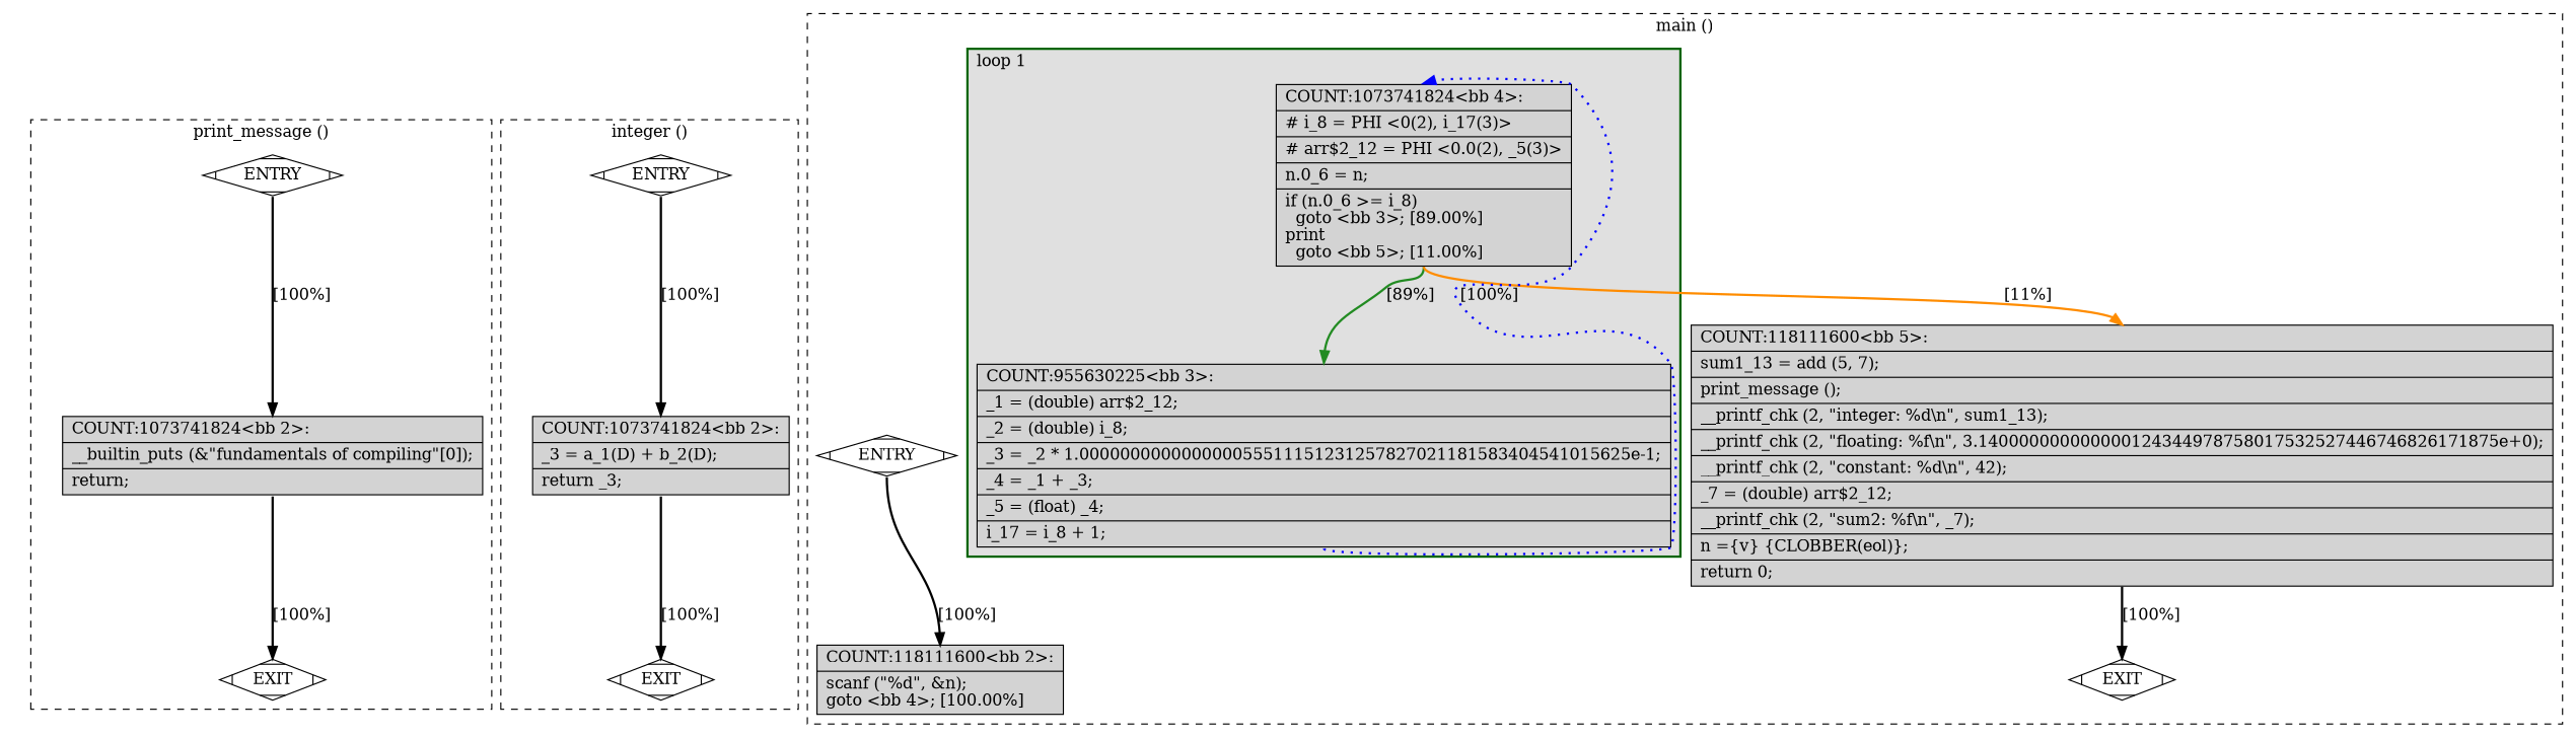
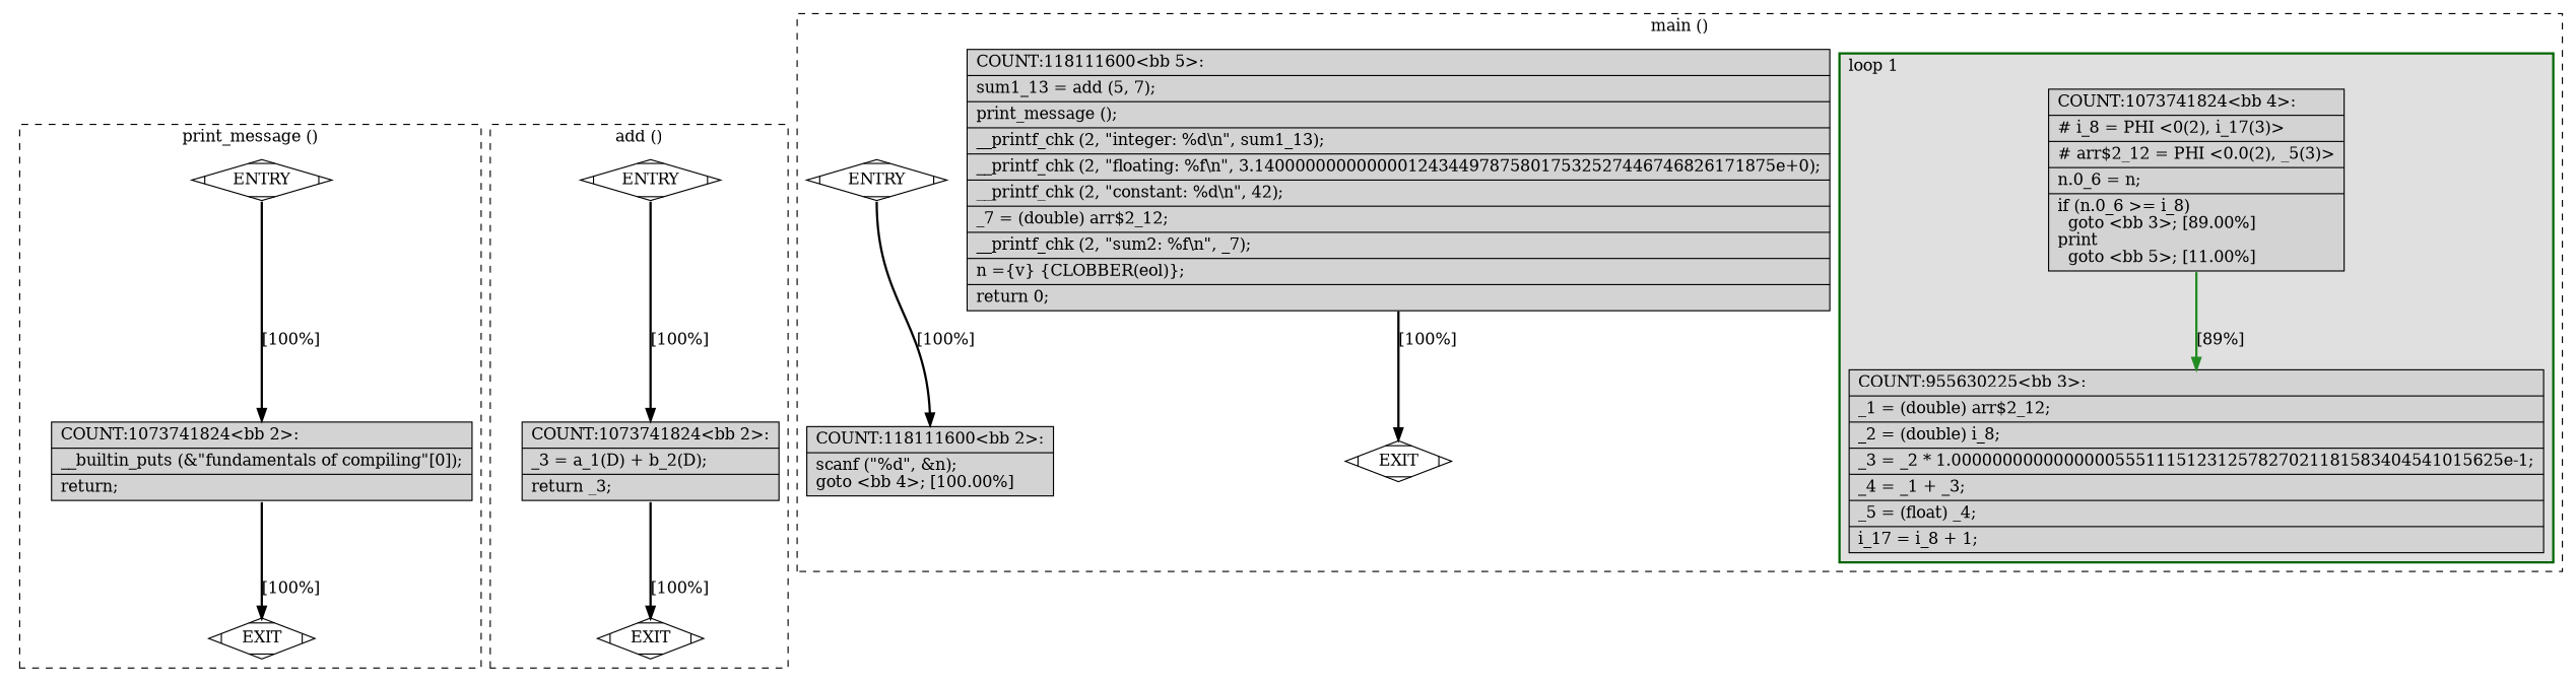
  digraph {
    node [fillcolor=white shape=Mdiamond style=filled]
    edge [constraint=true headport=n style="solid,bold" tailport=s color=black weight=10]
    n1 [label=ENTRY]
    n2 [label=EXIT]
    n3 [fillcolor=lightgrey label="{COUNT:1073741824\<bb\ 2\>:\l|__builtin_puts\ (&\"fundamentals\ of\ compiling\"[0]);\l|return;\l}" shape=record]
    n4 [label=ENTRY]
    n5 [label=EXIT]
    n6 [fillcolor=lightgrey label="{COUNT:1073741824\<bb\ 2\>:\l|_3\ =\ a_1(D)\ +\ b_2(D);\l|return\ _3;\l}" shape=record]
    n7 [fillcolor=lightgrey label="{COUNT:1073741824\<bb\ 4\>:\l|#\ i_8\ =\ PHI\ \<0(2),\ i_17(3)\>\l|#\ arr$2_12\ =\ PHI\ \<0.0(2),\ _5(3)\>\l|n.0_6\ =\ n;\l|if\ (n.0_6\ \>=\ i_8)\l\ \ goto\ \<bb\ 3\>;\ [89.00%]\lprint\l\ \ goto\ \<bb\ 5\>;\ [11.00%]\l}" shape=record]
    n8 [fillcolor=lightgrey label="{COUNT:955630225\<bb\ 3\>:\l|_1\ =\ (double)\ arr$2_12;\l|_2\ =\ (double)\ i_8;\l|_3\ =\ _2\ *\ 1.000000000000000055511151231257827021181583404541015625e-1;\l|_4\ =\ _1\ +\ _3;\l|_5\ =\ (float)\ _4;\l|i_17\ =\ i_8\ +\ 1;\l}" shape=record]
    n9 [fillcolor=lightgrey label="{COUNT:118111600\<bb\ 5\>:\l|sum1_13\ =\ add\ (5,\ 7);\l|print_message\ ();\l|__printf_chk\ (2,\ \"integer:\ %d\\n\",\ sum1_13);\l|__printf_chk\ (2,\ \"floating:\ %f\\n\",\ 3.140000000000000124344978758017532527446746826171875e+0);\l|__printf_chk\ (2,\ \"constant:\ %d\\n\",\ 42);\l|_7\ =\ (double)\ arr$2_12;\l|__printf_chk\ (2,\ \"sum2:\ %f\\n\",\ _7);\l|n\ =\{v\}\ \{CLOBBER(eol)\};\l|return\ 0;\l}" shape=record]
    n10 [label=ENTRY]
    n11 [label=EXIT]
    n12 [fillcolor=lightgrey label="{COUNT:118111600\<bb\ 2\>:\l|scanf\ (\"%d\",\ &n);\lgoto\ \<bb\ 4\>;\ [100.00%]\l}" shape=record]
    subgraph cluster_1 {
      color=black
      label="print_message ()"
      style=dashed
      n1
      n2
      n3
    }
    subgraph cluster_2 {
      color=black
-     label="integer ()"
+     label="add ()"
      style=dashed
      n4
      n5
      n6
    }
    subgraph cluster_3 {
      color=black
      label="main ()"
      style=dashed
      n9
      n10
      n11
      n12
      subgraph cluster_4 {
        color=darkgreen
        fillcolor=grey88
        label="loop 1"
        labeljust=l
        penwidth=2
        style=filled
        n7
        n8
      }
    }
    n1 -> n2 [style=invis color="" weight=""]
    n1 -> n3 [label="[100%]" weight=100]
    n3 -> n2 [label="[100%]"]
    n4 -> n5 [style=invis color="" weight=""]
    n4 -> n6 [label="[100%]" weight=100]
    n6 -> n5 [label="[100%]"]
    n7 -> n8 [color=forestgreen label="[89%]"]
-   n7 -> n9 [color=darkorange label="[11%]"]
-   n8 -> n7 [color=blue constraint=false label="[100%]" style="dotted,bold"]
    n9 -> n11 [label="[100%]"]
    n10 -> n11 [style=invis color="" weight=""]
    n10 -> n12 [label="[100%]" weight=100]
  }
